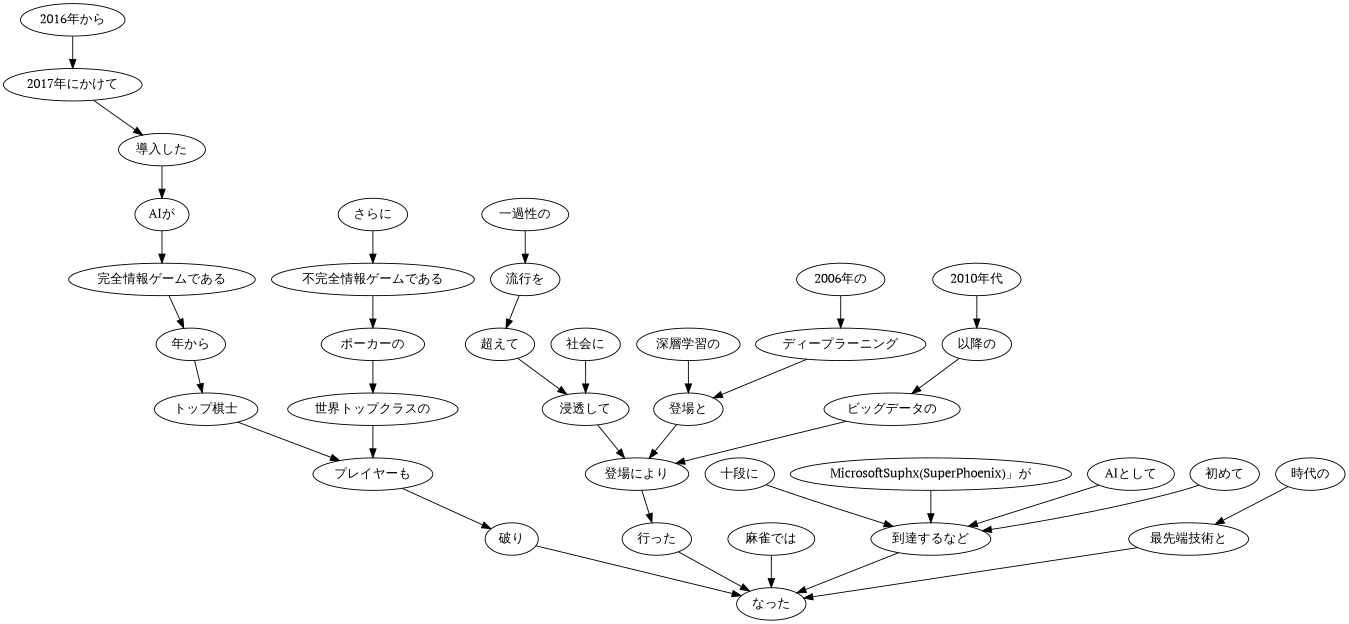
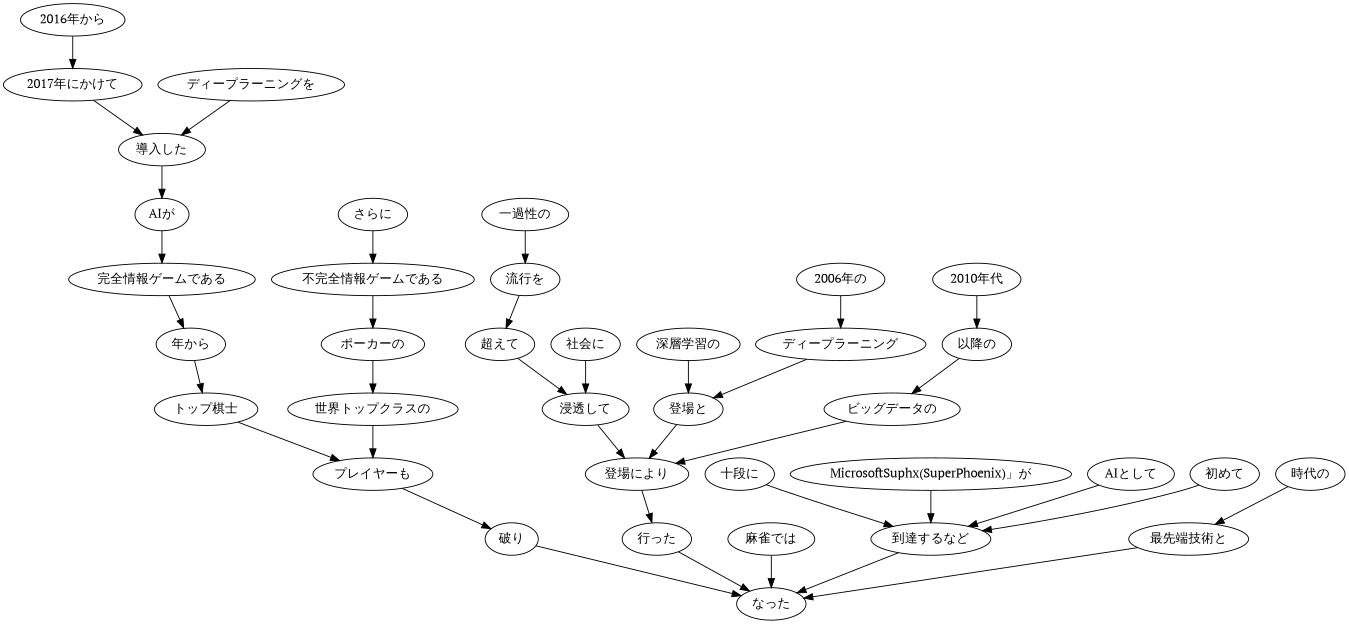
  digraph {
    fontname="PT Serif"
    node [fontname="PT Serif"]
    edge [fontname="PT Serif"]
    n1 [label="2006年の"]
    n2 [label="ディープラーニング"]
    n3 [label="登場と"]
    n4 [label="登場により"]
    n5 [label="行った"]
    n6 [label="深層学習の"]
    n7 [label="なった"]
    n8 [label="2010年代"]
    n9 [label="以降の"]
    n10 [label="ビッグデータの"]
    n11 [label="一過性の"]
    n12 [label="流行を"]
    n13 [label="超えて"]
    n14 [label="浸透して"]
    n15 [label="社会に"]
    n16 [label="2016年から"]
    n17 [label="2017年にかけて"]
    n18 [label="導入した"]
    n19 [label="AIが"]
    n20 [label="完全情報ゲームである"]
+   n21 [label="ディープラーニングを"]
    n22 [label="年から"]
    n23 [label="トップ棋士"]
    n24 [label="プレイヤーも"]
    n25 [label="破り"]
    n26 [label="さらに"]
    n27 [label="不完全情報ゲームである"]
    n28 [label="ポーカーの"]
    n29 [label="世界トップクラスの"]
    n30 [label="麻雀では"]
    n31 [label="MicrosoftSuphx(SuperPhoenix)」が"]
    n32 [label="到達するなど"]
    n33 [label="AIとして"]
    n34 [label="初めて"]
    n35 [label="十段に"]
    n36 [label="時代の"]
    n37 [label="最先端技術と"]
    n1 -> n2
    n2 -> n3
    n3 -> n4
    n4 -> n5
    n5 -> n7
    n6 -> n3
    n8 -> n9
    n9 -> n10
    n10 -> n4
    n11 -> n12
    n12 -> n13
    n13 -> n14
    n14 -> n4
    n15 -> n14
    n16 -> n17
    n17 -> n18
    n18 -> n19
    n19 -> n20
    n20 -> n22
+   n21 -> n18
    n22 -> n23
    n23 -> n24
    n24 -> n25
    n25 -> n7
    n26 -> n27
    n27 -> n28
    n28 -> n29
    n29 -> n24
    n30 -> n7
    n31 -> n32
    n32 -> n7
    n33 -> n32
    n34 -> n32
    n35 -> n32
    n36 -> n37
    n37 -> n7
  }
